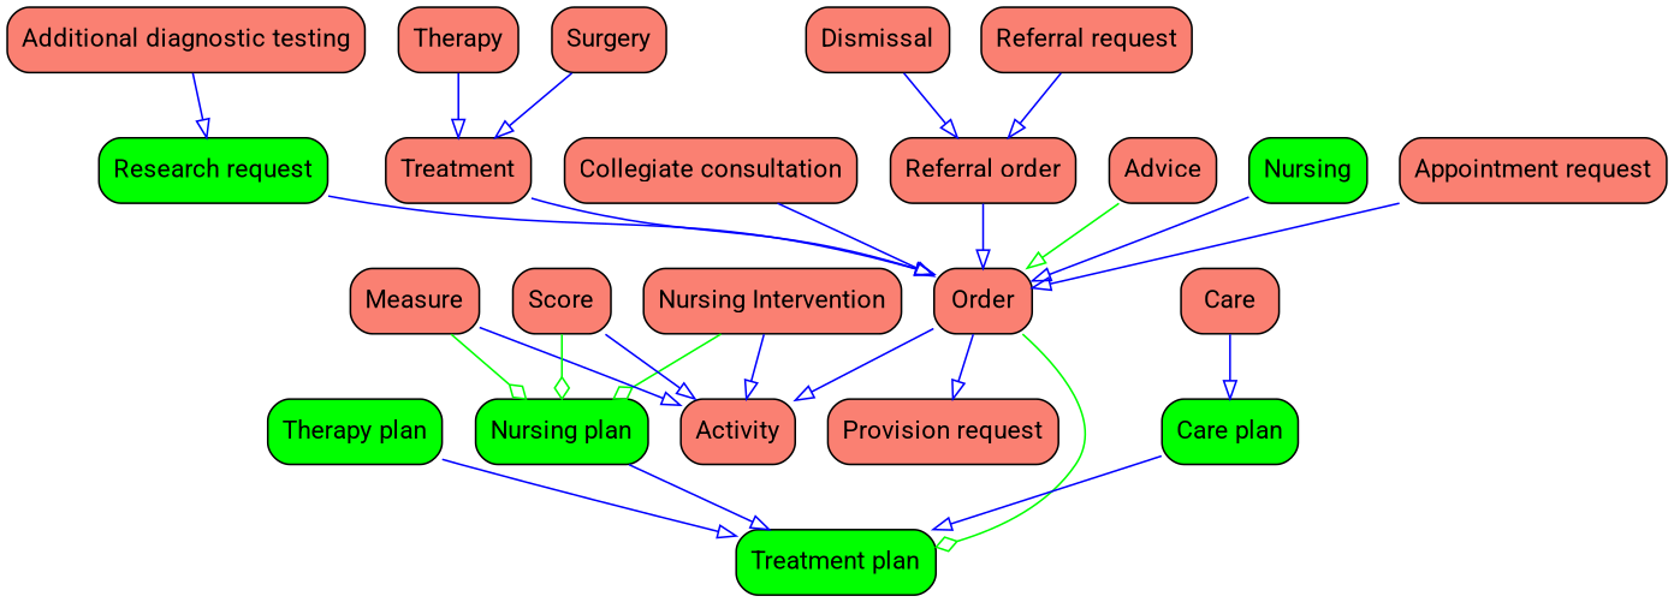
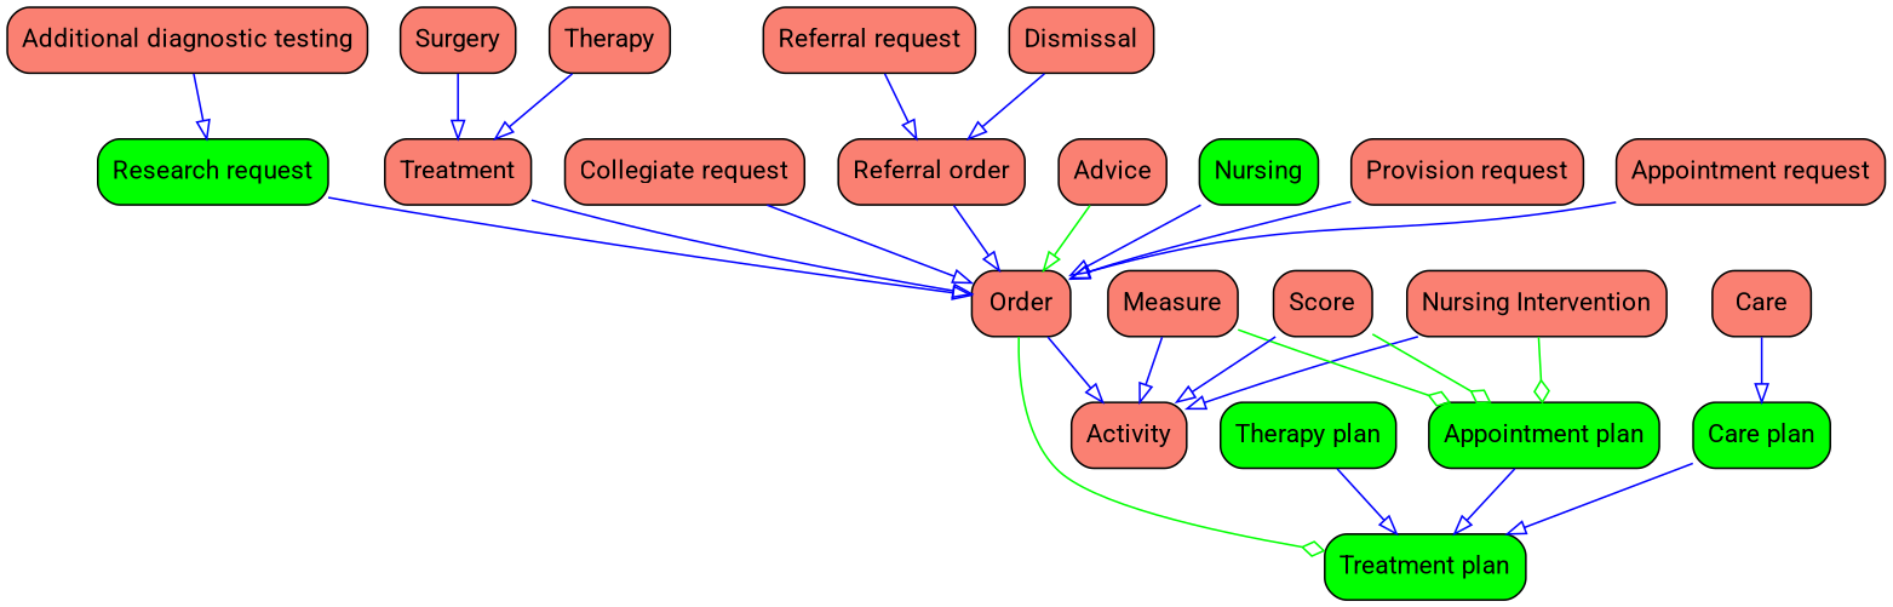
  digraph {
    splines=true
    node [fillcolor=salmon fontcolor=black fontname=Roboto shape=rect style="rounded,filled"]
    edge [arrowhead=empty color=blue fontname=Roboto nodesep=1]
    n1 [fillcolor=green label="Research request"]
    n2 [label=Order]
    n3 [label=Activity]
    n4 [fillcolor=green label="Treatment plan"]
    n5 [label=Surgery]
    n6 [label=Treatment]
    n7 [label=Care]
    n8 [fillcolor=green label="Care plan"]
-   n9 [label="Collegiate consultation"]
+   n9 [label="Collegiate request"]
    n10 [label="Additional diagnostic testing"]
    n11 [label="Referral request"]
    n12 [label="Referral order"]
    n13 [label=Advice]
    n14 [label=Dismissal]
    n15 [fillcolor=green label=Nursing]
    n16 [label=Therapy]
    n17 [label="Nursing Intervention"]
-   n18 [fillcolor=green label="Nursing plan"]
+   n18 [fillcolor=green label="Appointment plan"]
    n19 [label=Measure]
    n20 [label=Score]
    n21 [label="Provision request"]
    n22 [fillcolor=green label="Therapy plan"]
    n23 [label="Appointment request"]
    n1 -> n2
    n2 -> n3
    n2 -> n4 [arrowhead=odiamond color=green]
    n5 -> n6
    n6 -> n2
    n7 -> n8
    n8 -> n4
    n9 -> n2
    n10 -> n1
    n11 -> n12
    n12 -> n2
    n13 -> n2 [color=green]
    n14 -> n12
    n15 -> n2
    n16 -> n6
    n17 -> n3
    n17 -> n18 [arrowhead=odiamond color=green]
    n18 -> n4
    n19 -> n3
    n19 -> n18 [arrowhead=odiamond color=green]
    n20 -> n3
    n20 -> n18 [arrowhead=odiamond color=green]
-   n2 -> n21
+   n21 -> n2
    n22 -> n4
    n23 -> n2
  }
